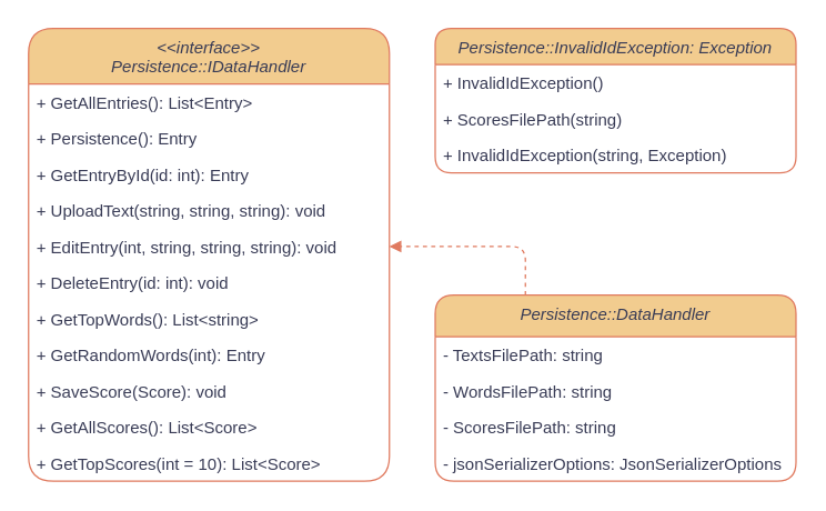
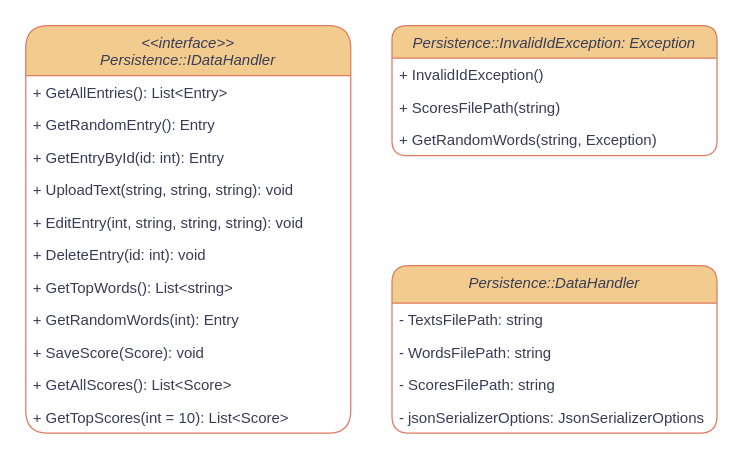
  <mxCell id="0" />
  <mxCell id="1" parent="0" />
  <mxCell id="2" value="&lt;&lt;interface&gt;&gt;&#10;Persistence::IDataHandler" style="swimlane;fontStyle=2;align=center;verticalAlign=top;childLayout=stackLayout;horizontal=1;startSize=40;horizontalStack=0;resizeParent=1;resizeLast=0;collapsible=1;marginBottom=0;rounded=1;shadow=0;strokeWidth=1;labelBackgroundColor=none;fillColor=#F2CC8F;strokeColor=#E07A5F;fontColor=#393C56;" parent="1" vertex="1"><mxGeometry x="20" y="20" width="260" height="326" as="geometry"><mxRectangle x="220" y="120" width="160" height="26" as="alternateBounds" /></mxGeometry></mxCell>
  <mxCell id="3" value="+ GetAllEntries(): List&lt;Entry&gt;" style="text;align=left;verticalAlign=top;spacingLeft=4;spacingRight=4;overflow=hidden;rotatable=0;points=[[0,0.5],[1,0.5]];portConstraint=eastwest;labelBackgroundColor=none;fontColor=#393C56;rounded=1;" parent="2" vertex="1"><mxGeometry y="40" width="260" height="26" as="geometry" /></mxCell>
- <mxCell id="4" value="+ Persistence(): Entry" style="text;align=left;verticalAlign=top;spacingLeft=4;spacingRight=4;overflow=hidden;rotatable=0;points=[[0,0.5],[1,0.5]];portConstraint=eastwest;labelBackgroundColor=none;fontColor=#393C56;rounded=1;" parent="2" vertex="1"><mxGeometry y="66" width="260" height="26" as="geometry" /></mxCell>
+ <mxCell id="4" value="+ GetRandomEntry(): Entry" style="text;align=left;verticalAlign=top;spacingLeft=4;spacingRight=4;overflow=hidden;rotatable=0;points=[[0,0.5],[1,0.5]];portConstraint=eastwest;labelBackgroundColor=none;fontColor=#393C56;rounded=1;" parent="2" vertex="1"><mxGeometry y="66" width="260" height="26" as="geometry" /></mxCell>
  <mxCell id="5" value="+ GetEntryById(id: int): Entry" style="text;align=left;verticalAlign=top;spacingLeft=4;spacingRight=4;overflow=hidden;rotatable=0;points=[[0,0.5],[1,0.5]];portConstraint=eastwest;labelBackgroundColor=none;fontColor=#393C56;rounded=1;" parent="2" vertex="1"><mxGeometry y="92" width="260" height="26" as="geometry" /></mxCell>
  <mxCell id="6" value="+ UploadText(string, string, string): void" style="text;align=left;verticalAlign=top;spacingLeft=4;spacingRight=4;overflow=hidden;rotatable=0;points=[[0,0.5],[1,0.5]];portConstraint=eastwest;labelBackgroundColor=none;fontColor=#393C56;rounded=1;" parent="2" vertex="1"><mxGeometry y="118" width="260" height="26" as="geometry" /></mxCell>
  <mxCell id="7" value="+ EditEntry(int, string, string, string): void" style="text;align=left;verticalAlign=top;spacingLeft=4;spacingRight=4;overflow=hidden;rotatable=0;points=[[0,0.5],[1,0.5]];portConstraint=eastwest;labelBackgroundColor=none;fontColor=#393C56;rounded=1;" parent="2" vertex="1"><mxGeometry y="144" width="260" height="26" as="geometry" /></mxCell>
  <mxCell id="8" value="+ DeleteEntry(id: int): void" style="text;align=left;verticalAlign=top;spacingLeft=4;spacingRight=4;overflow=hidden;rotatable=0;points=[[0,0.5],[1,0.5]];portConstraint=eastwest;labelBackgroundColor=none;fontColor=#393C56;rounded=1;" parent="2" vertex="1"><mxGeometry y="170" width="260" height="26" as="geometry" /></mxCell>
  <mxCell id="9" value="+ GetTopWords(): List&lt;string&gt;" style="text;align=left;verticalAlign=top;spacingLeft=4;spacingRight=4;overflow=hidden;rotatable=0;points=[[0,0.5],[1,0.5]];portConstraint=eastwest;labelBackgroundColor=none;fontColor=#393C56;rounded=1;" parent="2" vertex="1"><mxGeometry y="196" width="260" height="26" as="geometry" /></mxCell>
  <mxCell id="10" value="+ GetRandomWords(int): Entry" style="text;align=left;verticalAlign=top;spacingLeft=4;spacingRight=4;overflow=hidden;rotatable=0;points=[[0,0.5],[1,0.5]];portConstraint=eastwest;labelBackgroundColor=none;fontColor=#393C56;rounded=1;" parent="2" vertex="1"><mxGeometry y="222" width="260" height="26" as="geometry" /></mxCell>
  <mxCell id="11" value="+ SaveScore(Score): void" style="text;align=left;verticalAlign=top;spacingLeft=4;spacingRight=4;overflow=hidden;rotatable=0;points=[[0,0.5],[1,0.5]];portConstraint=eastwest;labelBackgroundColor=none;fontColor=#393C56;rounded=1;" parent="2" vertex="1"><mxGeometry y="248" width="260" height="26" as="geometry" /></mxCell>
  <mxCell id="12" value="+ GetAllScores(): List&lt;Score&gt;" style="text;align=left;verticalAlign=top;spacingLeft=4;spacingRight=4;overflow=hidden;rotatable=0;points=[[0,0.5],[1,0.5]];portConstraint=eastwest;labelBackgroundColor=none;fontColor=#393C56;rounded=1;" parent="2" vertex="1"><mxGeometry y="274" width="260" height="26" as="geometry" /></mxCell>
  <mxCell id="13" value="+ GetTopScores(int = 10): List&lt;Score&gt;" style="text;align=left;verticalAlign=top;spacingLeft=4;spacingRight=4;overflow=hidden;rotatable=0;points=[[0,0.5],[1,0.5]];portConstraint=eastwest;labelBackgroundColor=none;fontColor=#393C56;rounded=1;" parent="2" vertex="1"><mxGeometry y="300" width="260" height="26" as="geometry" /></mxCell>
- <mxCell id="14" style="edgeStyle=orthogonalEdgeStyle;rounded=1;orthogonalLoop=1;jettySize=auto;html=1;entryX=1;entryY=0.5;entryDx=0;entryDy=0;endArrow=block;endFill=1;dashed=1;labelBackgroundColor=none;strokeColor=#E07A5F;fontColor=default;exitX=0.25;exitY=0;exitDx=0;exitDy=0;" parent="1" source="15" target="7" edge="1"><mxGeometry relative="1" as="geometry"><Array as="points" /></mxGeometry></mxCell>
  <mxCell id="15" value="Persistence::DataHandler" style="swimlane;fontStyle=2;align=center;verticalAlign=top;childLayout=stackLayout;horizontal=1;startSize=30;horizontalStack=0;resizeParent=1;resizeLast=0;collapsible=1;marginBottom=0;rounded=1;shadow=0;strokeWidth=1;labelBackgroundColor=none;fillColor=#F2CC8F;strokeColor=#E07A5F;fontColor=#393C56;" parent="1" vertex="1"><mxGeometry x="313" y="212" width="260" height="134" as="geometry"><mxRectangle x="220" y="120" width="160" height="26" as="alternateBounds" /></mxGeometry></mxCell>
  <mxCell id="16" value="- TextsFilePath: string" style="text;align=left;verticalAlign=top;spacingLeft=4;spacingRight=4;overflow=hidden;rotatable=0;points=[[0,0.5],[1,0.5]];portConstraint=eastwest;labelBackgroundColor=none;fontColor=#393C56;rounded=1;" parent="15" vertex="1"><mxGeometry y="30" width="260" height="26" as="geometry" /></mxCell>
  <mxCell id="17" value="- WordsFilePath: string" style="text;align=left;verticalAlign=top;spacingLeft=4;spacingRight=4;overflow=hidden;rotatable=0;points=[[0,0.5],[1,0.5]];portConstraint=eastwest;labelBackgroundColor=none;fontColor=#393C56;rounded=1;" parent="15" vertex="1"><mxGeometry y="56" width="260" height="26" as="geometry" /></mxCell>
  <mxCell id="18" value="- ScoresFilePath: string" style="text;align=left;verticalAlign=top;spacingLeft=4;spacingRight=4;overflow=hidden;rotatable=0;points=[[0,0.5],[1,0.5]];portConstraint=eastwest;labelBackgroundColor=none;fontColor=#393C56;rounded=1;" parent="15" vertex="1"><mxGeometry y="82" width="260" height="26" as="geometry" /></mxCell>
  <mxCell id="19" value="- jsonSerializerOptions: JsonSerializerOptions" style="text;align=left;verticalAlign=top;spacingLeft=4;spacingRight=4;overflow=hidden;rotatable=0;points=[[0,0.5],[1,0.5]];portConstraint=eastwest;labelBackgroundColor=none;fontColor=#393C56;rounded=1;" parent="15" vertex="1"><mxGeometry y="108" width="260" height="26" as="geometry" /></mxCell>
  <mxCell id="20" value="Persistence::InvalidIdException: Exception" style="swimlane;fontStyle=2;align=center;verticalAlign=top;childLayout=stackLayout;horizontal=1;startSize=26;horizontalStack=0;resizeParent=1;resizeLast=0;collapsible=1;marginBottom=0;rounded=1;shadow=0;strokeWidth=1;labelBackgroundColor=none;fillColor=#F2CC8F;strokeColor=#E07A5F;fontColor=#393C56;" parent="1" vertex="1"><mxGeometry x="313" y="20" width="260" height="104" as="geometry"><mxRectangle x="220" y="120" width="160" height="26" as="alternateBounds" /></mxGeometry></mxCell>
  <mxCell id="21" value="+ InvalidIdException()" style="text;align=left;verticalAlign=top;spacingLeft=4;spacingRight=4;overflow=hidden;rotatable=0;points=[[0,0.5],[1,0.5]];portConstraint=eastwest;labelBackgroundColor=none;fontColor=#393C56;rounded=1;" parent="20" vertex="1"><mxGeometry y="26" width="260" height="26" as="geometry" /></mxCell>
  <mxCell id="22" value="+ ScoresFilePath(string)" style="text;align=left;verticalAlign=top;spacingLeft=4;spacingRight=4;overflow=hidden;rotatable=0;points=[[0,0.5],[1,0.5]];portConstraint=eastwest;labelBackgroundColor=none;fontColor=#393C56;rounded=1;" parent="20" vertex="1"><mxGeometry y="52" width="260" height="26" as="geometry" /></mxCell>
- <mxCell id="23" value="+ InvalidIdException(string, Exception)" style="text;align=left;verticalAlign=top;spacingLeft=4;spacingRight=4;overflow=hidden;rotatable=0;points=[[0,0.5],[1,0.5]];portConstraint=eastwest;labelBackgroundColor=none;fontColor=#393C56;rounded=1;" parent="20" vertex="1"><mxGeometry y="78" width="260" height="26" as="geometry" /></mxCell>
+ <mxCell id="23" value="+ GetRandomWords(string, Exception)" style="text;align=left;verticalAlign=top;spacingLeft=4;spacingRight=4;overflow=hidden;rotatable=0;points=[[0,0.5],[1,0.5]];portConstraint=eastwest;labelBackgroundColor=none;fontColor=#393C56;rounded=1;" parent="20" vertex="1"><mxGeometry y="78" width="260" height="26" as="geometry" /></mxCell>
